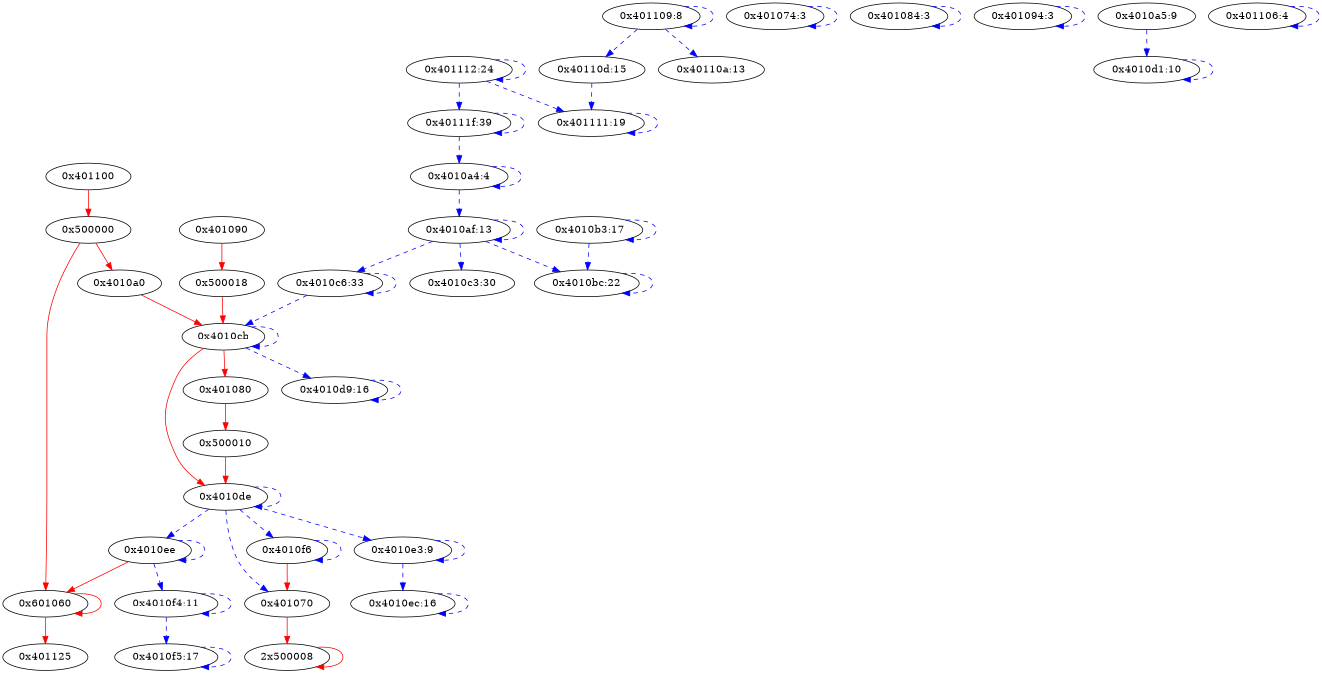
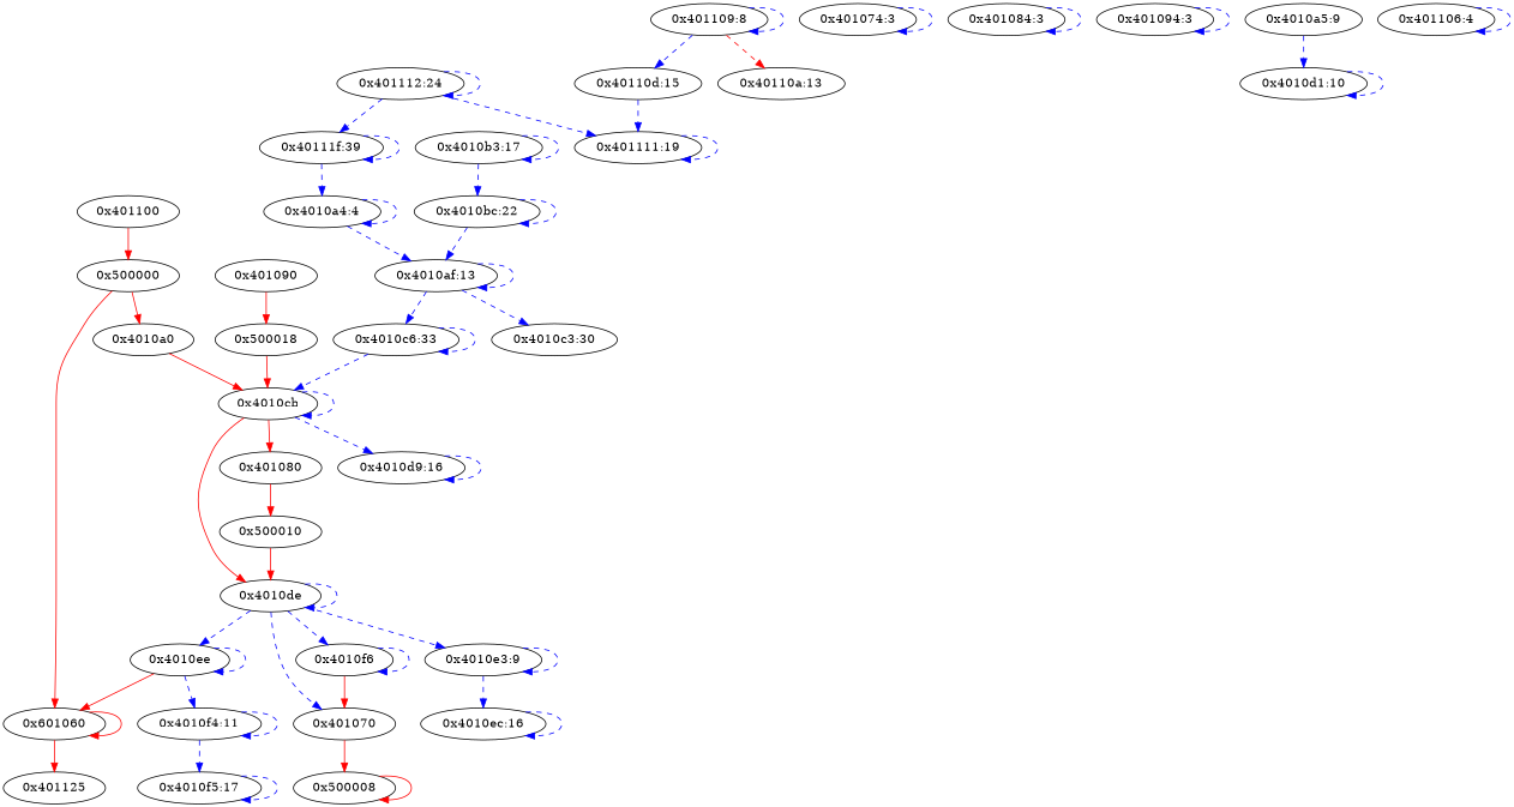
  digraph {
    edge [color=blue style=dashed type=data]
    n1 [label="0x401100"]
    n2 [label="0x500000"]
    n3 [label="0x4010a0"]
    n4 [label="0x601060"]
    n5 [label="0x4010cb"]
    n6 [label="0x401125"]
    n7 [label="0x401090"]
    n8 [label="0x500018"]
    n9 [label="0x401080"]
    n10 [label="0x4010de"]
    n11 [label="0x4010d9:16"]
    n12 [label="0x500010"]
    n13 [label="0x4010ee"]
    n14 [label="0x4010f6"]
    n15 [label="0x4010e3:9"]
    n16 [label="0x401070"]
    n17 [label="0x4010f4:11"]
    n18 [label="0x4010ec:16"]
    n19 [label="0x4010f5:17"]
-   n20 [label="2x500008"]
+   n20 [label="0x500008"]
    n21 [label="0x401074:3"]
    n22 [label="0x401084:3"]
    n23 [label="0x401094:3"]
    n24 [label="0x4010d1:10"]
    n25 [label="0x4010a4:4"]
    n26 [label="0x4010af:13"]
    n27 [label="0x4010bc:22"]
    n28 [label="0x4010c3:30"]
    n29 [label="0x4010c6:33"]
    n30 [label="0x4010b3:17"]
    n31 [label="0x4010a5:9"]
    n32 [label="0x401106:4"]
    n33 [label="0x401109:8"]
    n34 [label="0x40110a:13"]
    n35 [label="0x40110d:15"]
    n36 [label="0x401111:19"]
    n37 [label="0x401112:24"]
    n38 [label="0x40111f:39"]
    n1 -> n2 [color=red style=solid type=control]
    n2 -> n3 [color=red style=solid type=control]
    n2 -> n4 [color=red style=solid type=control]
    n3 -> n5 [color=red style=solid type=control]
    n4 -> n4 [color=red style=solid type=control]
    n4 -> n6 [color=red style=solid type=control]
    n5 -> n5
    n5 -> n9 [color=red style=solid type=control]
    n5 -> n10 [color=red style=solid type=control]
    n5 -> n11
    n7 -> n8 [color=red style=solid type=control]
    n8 -> n5 [color=red style=solid type=control]
    n9 -> n12 [color=red style=solid type=control]
    n10 -> n10
    n10 -> n13
    n10 -> n14
    n10 -> n15
    n10 -> n16
    n11 -> n11
    n12 -> n10 [color=red style=solid type=control]
    n13 -> n4 [color=red style=solid type=control]
    n13 -> n13
    n13 -> n17
    n14 -> n14
    n14 -> n16 [color=red style=solid type=control]
    n15 -> n15
    n15 -> n18
    n16 -> n20 [color=red style=solid type=control]
    n17 -> n17
    n17 -> n19
    n18 -> n18
    n19 -> n19
    n20 -> n20 [color=red style=solid type=control]
    n21 -> n21
    n22 -> n22
    n23 -> n23
    n24 -> n24
    n25 -> n25
    n25 -> n26
    n26 -> n26
-   n26 -> n27
+   n27 -> n26
    n26 -> n28
    n26 -> n29
    n27 -> n27
    n29 -> n5
    n29 -> n29
    n30 -> n27
    n30 -> n30
    n31 -> n24
    n32 -> n32
    n33 -> n33
-   n33 -> n34
+   n33 -> n34 [color=red]
    n33 -> n35
    n35 -> n36
    n36 -> n36
    n37 -> n36
    n37 -> n37
    n37 -> n38
    n38 -> n25
    n38 -> n38
  }
